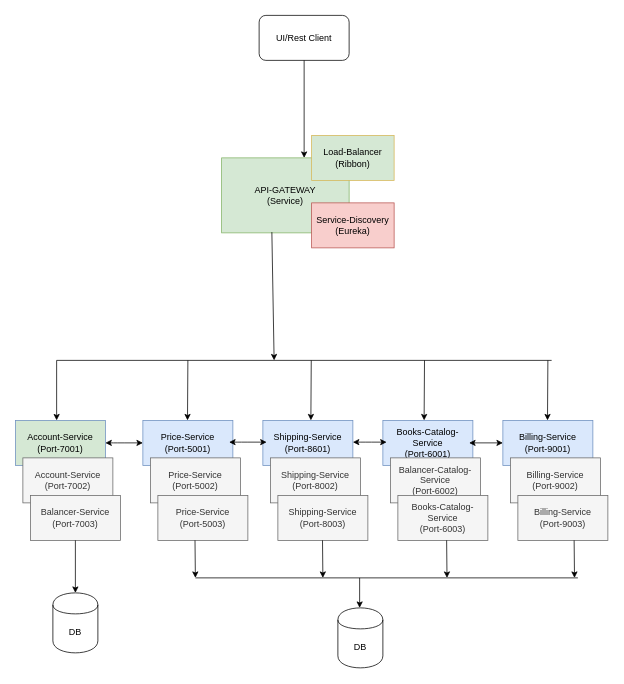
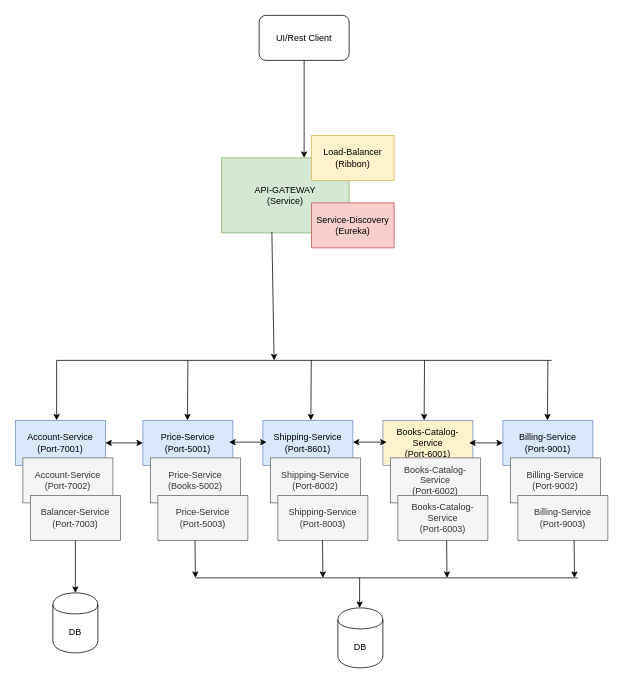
  <mxCell id="0" />
  <mxCell id="1" parent="0" />
  <mxCell id="2" value="&lt;span&gt;API-GATEWAY&lt;br&gt;(Service)&lt;br&gt;&lt;/span&gt;" style="rounded=0;whiteSpace=wrap;html=1;fillColor=#d5e8d4;strokeColor=#82b366;" vertex="1" parent="1"><mxGeometry x="295" y="210" width="170" height="100" as="geometry" /></mxCell>
- <mxCell id="3" value="Account-Service&lt;br&gt;(Port-7001)&lt;br&gt;" style="rounded=0;whiteSpace=wrap;html=1;fillColor=#d5e8d4;strokeColor=#6c8ebf;" vertex="1" parent="1"><mxGeometry y="560" width="120" height="60" as="geometry" x="20" /></mxCell>
- <mxCell id="4" value="Load-Balancer&lt;br&gt;(Ribbon)&lt;br&gt;" style="rounded=0;whiteSpace=wrap;html=1;fillColor=#d5e8d4;strokeColor=#d6b656;" vertex="1" parent="1"><mxGeometry x="415" y="180" width="110" height="60" as="geometry" /></mxCell>
+ <mxCell id="3" value="Account-Service&lt;br&gt;(Port-7001)&lt;br&gt;" style="rounded=0;whiteSpace=wrap;html=1;fillColor=#dae8fc;strokeColor=#6c8ebf;" vertex="1" parent="1"><mxGeometry y="560" width="120" height="60" as="geometry" x="20" /></mxCell>
+ <mxCell id="4" value="Load-Balancer&lt;br&gt;(Ribbon)&lt;br&gt;" style="rounded=0;whiteSpace=wrap;html=1;fillColor=#fff2cc;strokeColor=#d6b656;" vertex="1" parent="1"><mxGeometry x="415" y="180" width="110" height="60" as="geometry" /></mxCell>
  <mxCell id="5" value="Service-Discovery&lt;br&gt;(Eureka)&lt;br&gt;" style="rounded=0;whiteSpace=wrap;html=1;fillColor=#f8cecc;strokeColor=#b85450;" vertex="1" parent="1"><mxGeometry x="415" y="270" width="110" height="60" as="geometry" /></mxCell>
  <mxCell id="6" value="Account-Service&lt;br&gt;(Port-7002)&lt;br&gt;" style="rounded=0;whiteSpace=wrap;html=1;fillColor=#f5f5f5;strokeColor=#666666;fontColor=#333333;" vertex="1" parent="1"><mxGeometry x="30" y="610" width="120" height="60" as="geometry" /></mxCell>
  <mxCell id="7" value="Balancer-Service&lt;br&gt;(Port-7003)&lt;br&gt;" style="rounded=0;whiteSpace=wrap;html=1;fillColor=#f5f5f5;strokeColor=#666666;fontColor=#333333;" vertex="1" parent="1"><mxGeometry x="40" y="660" width="120" height="60" as="geometry" /></mxCell>
  <mxCell id="8" value="Price-Service&lt;br&gt;(Port-5001)&lt;br&gt;" style="rounded=0;whiteSpace=wrap;html=1;fillColor=#dae8fc;strokeColor=#6c8ebf;" vertex="1" parent="1"><mxGeometry x="190" y="560" width="120" height="60" as="geometry" /></mxCell>
- <mxCell id="9" value="Price-Service&lt;br&gt;(Port-5002)&lt;br&gt;" style="rounded=0;whiteSpace=wrap;html=1;fillColor=#f5f5f5;strokeColor=#666666;fontColor=#333333;" vertex="1" parent="1"><mxGeometry x="200" y="610" width="120" height="60" as="geometry" /></mxCell>
+ <mxCell id="9" value="Price-Service&lt;br&gt;(Books-5002)&lt;br&gt;" style="rounded=0;whiteSpace=wrap;html=1;fillColor=#f5f5f5;strokeColor=#666666;fontColor=#333333;" vertex="1" parent="1"><mxGeometry x="200" y="610" width="120" height="60" as="geometry" /></mxCell>
  <mxCell id="10" value="Price-Service&lt;br&gt;(Port-5003)&lt;br&gt;" style="rounded=0;whiteSpace=wrap;html=1;fillColor=#f5f5f5;strokeColor=#666666;fontColor=#333333;" vertex="1" parent="1"><mxGeometry x="210" y="660" width="120" height="60" as="geometry" /></mxCell>
  <mxCell id="11" value="Shipping-Service&lt;br&gt;(Port-8601)&lt;br&gt;" style="rounded=0;whiteSpace=wrap;html=1;fillColor=#dae8fc;strokeColor=#6c8ebf;" vertex="1" parent="1"><mxGeometry x="350" y="560" width="120" height="60" as="geometry" /></mxCell>
  <mxCell id="12" value="Shipping-Service&lt;br&gt;(Port-8002)&lt;br&gt;" style="rounded=0;whiteSpace=wrap;html=1;fillColor=#f5f5f5;strokeColor=#666666;fontColor=#333333;" vertex="1" parent="1"><mxGeometry x="360" y="610" width="120" height="60" as="geometry" /></mxCell>
  <mxCell id="13" value="Shipping-Service&lt;br&gt;(Port-8003)&lt;br&gt;" style="rounded=0;whiteSpace=wrap;html=1;fillColor=#f5f5f5;strokeColor=#666666;fontColor=#333333;" vertex="1" parent="1"><mxGeometry x="370" y="660" width="120" height="60" as="geometry" /></mxCell>
- <mxCell id="14" value="Books-Catalog-Service&lt;br&gt;(Port-6001)&lt;br&gt;" style="rounded=0;whiteSpace=wrap;html=1;fillColor=#dae8fc;strokeColor=#6c8ebf;" vertex="1" parent="1"><mxGeometry x="510" y="560" width="120" height="60" as="geometry" /></mxCell>
- <mxCell id="15" value="Balancer-Catalog-Service&lt;br&gt;(Port-6002)&lt;br&gt;" style="rounded=0;whiteSpace=wrap;html=1;fillColor=#f5f5f5;strokeColor=#666666;fontColor=#333333;" vertex="1" parent="1"><mxGeometry x="520" y="610" width="120" height="60" as="geometry" /></mxCell>
+ <mxCell id="14" value="Books-Catalog-Service&lt;br&gt;(Port-6001)&lt;br&gt;" style="rounded=0;whiteSpace=wrap;html=1;fillColor=#fff2cc;strokeColor=#6c8ebf;" vertex="1" parent="1"><mxGeometry x="510" y="560" width="120" height="60" as="geometry" /></mxCell>
+ <mxCell id="15" value="Books-Catalog-Service&lt;br&gt;(Port-6002)&lt;br&gt;" style="rounded=0;whiteSpace=wrap;html=1;fillColor=#f5f5f5;strokeColor=#666666;fontColor=#333333;" vertex="1" parent="1"><mxGeometry x="520" y="610" width="120" height="60" as="geometry" /></mxCell>
  <mxCell id="16" value="Books-Catalog-Service&lt;br&gt;(Port-6003)&lt;br&gt;" style="rounded=0;whiteSpace=wrap;html=1;fillColor=#f5f5f5;strokeColor=#666666;fontColor=#333333;" vertex="1" parent="1"><mxGeometry x="530" y="660" width="120" height="60" as="geometry" /></mxCell>
  <mxCell id="17" value="Billing-Service&lt;br&gt;(Port-9001)&lt;br&gt;" style="rounded=0;whiteSpace=wrap;html=1;fillColor=#dae8fc;strokeColor=#6c8ebf;" vertex="1" parent="1"><mxGeometry x="670" y="560" width="120" height="60" as="geometry" /></mxCell>
  <mxCell id="18" value="Billing-Service&lt;br&gt;(Port-9002)&lt;br&gt;" style="rounded=0;whiteSpace=wrap;html=1;fillColor=#f5f5f5;strokeColor=#666666;fontColor=#333333;" vertex="1" parent="1"><mxGeometry x="680" y="610" width="120" height="60" as="geometry" /></mxCell>
  <mxCell id="19" value="Billing-Service&lt;br&gt;(Port-9003)&lt;br&gt;" style="rounded=0;whiteSpace=wrap;html=1;fillColor=#f5f5f5;strokeColor=#666666;fontColor=#333333;" vertex="1" parent="1"><mxGeometry x="690" y="660" width="120" height="60" as="geometry" /></mxCell>
  <mxCell id="20" value="UI/Rest Client" style="rounded=1;whiteSpace=wrap;html=1;" vertex="1" parent="1"><mxGeometry x="345" width="120" height="60" as="geometry" y="20" /></mxCell>
  <mxCell id="21" value="" style="endArrow=classic;html=1;" edge="1" parent="1"><mxGeometry width="50" height="50" relative="1" as="geometry"><mxPoint x="405" y="80" as="sourcePoint" /><mxPoint x="405" y="210" as="targetPoint" /></mxGeometry></mxCell>
  <mxCell id="22" value="" style="endArrow=none;html=1;" edge="1" parent="1"><mxGeometry width="50" height="50" relative="1" as="geometry"><mxPoint x="75" y="480" as="sourcePoint" /><mxPoint x="735" y="480" as="targetPoint" /></mxGeometry></mxCell>
  <mxCell id="23" value="" style="endArrow=classic;html=1;" edge="1" parent="1"><mxGeometry width="50" height="50" relative="1" as="geometry"><mxPoint x="75" y="480" as="sourcePoint" /><mxPoint x="75" y="560" as="targetPoint" /></mxGeometry></mxCell>
  <mxCell id="24" value="" style="endArrow=classic;html=1;" edge="1" parent="1"><mxGeometry width="50" height="50" relative="1" as="geometry"><mxPoint x="250" y="480" as="sourcePoint" /><mxPoint x="249.5" y="560" as="targetPoint" /></mxGeometry></mxCell>
  <mxCell id="25" value="" style="endArrow=classic;html=1;" edge="1" parent="1"><mxGeometry width="50" height="50" relative="1" as="geometry"><mxPoint x="414.5" y="480" as="sourcePoint" /><mxPoint x="414" y="560" as="targetPoint" /></mxGeometry></mxCell>
  <mxCell id="26" value="" style="endArrow=classic;html=1;" edge="1" parent="1"><mxGeometry width="50" height="50" relative="1" as="geometry"><mxPoint x="565.5" y="480" as="sourcePoint" /><mxPoint x="565" y="560" as="targetPoint" /></mxGeometry></mxCell>
  <mxCell id="27" value="" style="endArrow=classic;html=1;" edge="1" parent="1"><mxGeometry width="50" height="50" relative="1" as="geometry"><mxPoint x="730" y="480" as="sourcePoint" /><mxPoint x="729.5" y="560" as="targetPoint" /></mxGeometry></mxCell>
  <mxCell id="28" value="" style="endArrow=classic;html=1;exitX=0.394;exitY=0.99;exitDx=0;exitDy=0;exitPerimeter=0;" edge="1" parent="1" source="2"><mxGeometry width="50" height="50" relative="1" as="geometry"><mxPoint x="470" y="480" as="sourcePoint" /><mxPoint x="365" y="480" as="targetPoint" /><Array as="points" /></mxGeometry></mxCell>
  <mxCell id="29" value="" style="endArrow=classic;startArrow=classic;html=1;" edge="1" parent="1"><mxGeometry width="50" height="50" relative="1" as="geometry"><mxPoint x="140" y="590" as="sourcePoint" /><mxPoint x="190" y="590" as="targetPoint" /><Array as="points"><mxPoint x="155" y="590" /></Array></mxGeometry></mxCell>
  <mxCell id="30" value="" style="endArrow=classic;startArrow=classic;html=1;" edge="1" parent="1"><mxGeometry width="50" height="50" relative="1" as="geometry"><mxPoint x="470" y="589" as="sourcePoint" /><mxPoint x="515" y="589" as="targetPoint" /><Array as="points"><mxPoint x="485" y="589" /></Array></mxGeometry></mxCell>
  <mxCell id="31" value="" style="endArrow=classic;startArrow=classic;html=1;" edge="1" parent="1"><mxGeometry width="50" height="50" relative="1" as="geometry"><mxPoint x="625" y="590" as="sourcePoint" /><mxPoint x="670" y="590" as="targetPoint" /><Array as="points" /></mxGeometry></mxCell>
  <mxCell id="32" value="" style="endArrow=classic;startArrow=classic;html=1;" edge="1" parent="1"><mxGeometry width="50" height="50" relative="1" as="geometry"><mxPoint x="305" y="589" as="sourcePoint" /><mxPoint x="355" y="589" as="targetPoint" /><Array as="points"><mxPoint x="320" y="589" /></Array></mxGeometry></mxCell>
  <mxCell id="33" value="DB" style="shape=cylinder;whiteSpace=wrap;html=1;boundedLbl=1;backgroundOutline=1;" vertex="1" parent="1"><mxGeometry x="70" y="790" width="60" height="80" as="geometry" /></mxCell>
  <mxCell id="34" value="DB" style="shape=cylinder;whiteSpace=wrap;html=1;boundedLbl=1;backgroundOutline=1;" vertex="1" parent="1"><mxGeometry x="450" y="810" width="60" height="80" as="geometry" /></mxCell>
  <mxCell id="35" value="" style="endArrow=none;html=1;" edge="1" parent="1"><mxGeometry width="50" height="50" relative="1" as="geometry"><mxPoint x="260" y="770" as="sourcePoint" /><mxPoint x="770" y="770" as="targetPoint" /></mxGeometry></mxCell>
  <mxCell id="36" value="" style="endArrow=classic;html=1;" edge="1" parent="1"><mxGeometry width="50" height="50" relative="1" as="geometry"><mxPoint x="479" y="770" as="sourcePoint" /><mxPoint x="479" y="810" as="targetPoint" /></mxGeometry></mxCell>
  <mxCell id="37" value="" style="endArrow=classic;html=1;entryX=0.5;entryY=0;entryDx=0;entryDy=0;" edge="1" parent="1" target="33"><mxGeometry width="50" height="50" relative="1" as="geometry"><mxPoint x="100" y="720" as="sourcePoint" /><mxPoint x="100" y="770" as="targetPoint" /></mxGeometry></mxCell>
  <mxCell id="38" value="" style="endArrow=classic;html=1;" edge="1" parent="1"><mxGeometry width="50" height="50" relative="1" as="geometry"><mxPoint x="259.5" y="720" as="sourcePoint" /><mxPoint x="260" y="770" as="targetPoint" /></mxGeometry></mxCell>
  <mxCell id="39" value="" style="endArrow=classic;html=1;" edge="1" parent="1"><mxGeometry width="50" height="50" relative="1" as="geometry"><mxPoint x="429.5" y="720" as="sourcePoint" /><mxPoint x="430" y="770" as="targetPoint" /></mxGeometry></mxCell>
  <mxCell id="40" value="" style="endArrow=classic;html=1;" edge="1" parent="1"><mxGeometry width="50" height="50" relative="1" as="geometry"><mxPoint x="595" y="720" as="sourcePoint" /><mxPoint x="595.5" y="770" as="targetPoint" /></mxGeometry></mxCell>
  <mxCell id="41" value="" style="endArrow=classic;html=1;" edge="1" parent="1"><mxGeometry width="50" height="50" relative="1" as="geometry"><mxPoint x="765" y="720" as="sourcePoint" /><mxPoint x="765.5" y="770" as="targetPoint" /></mxGeometry></mxCell>
